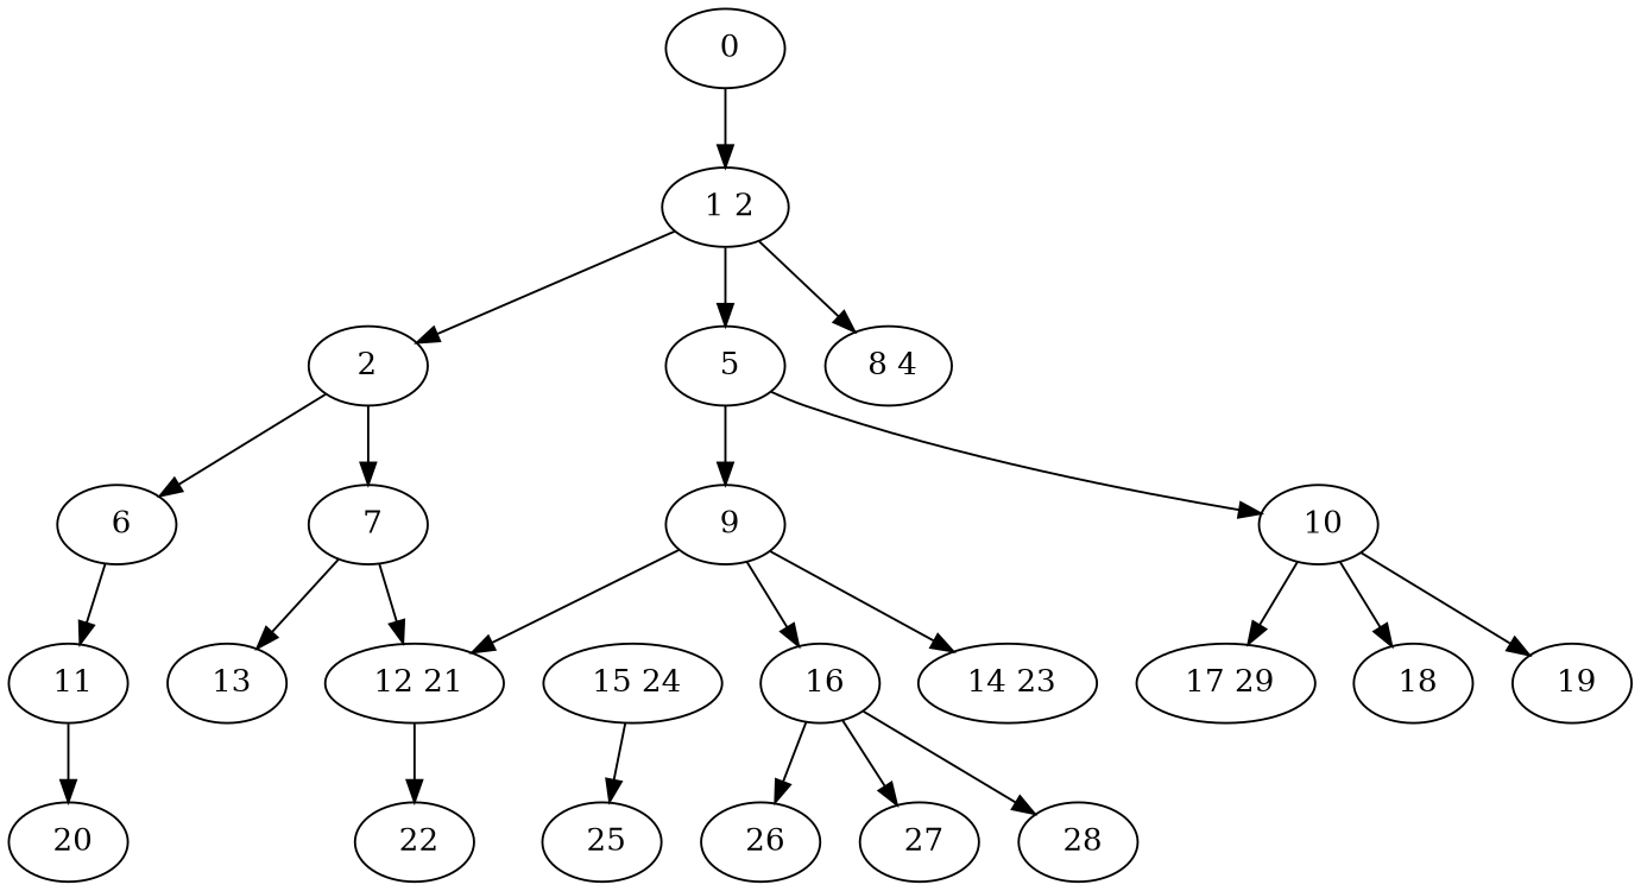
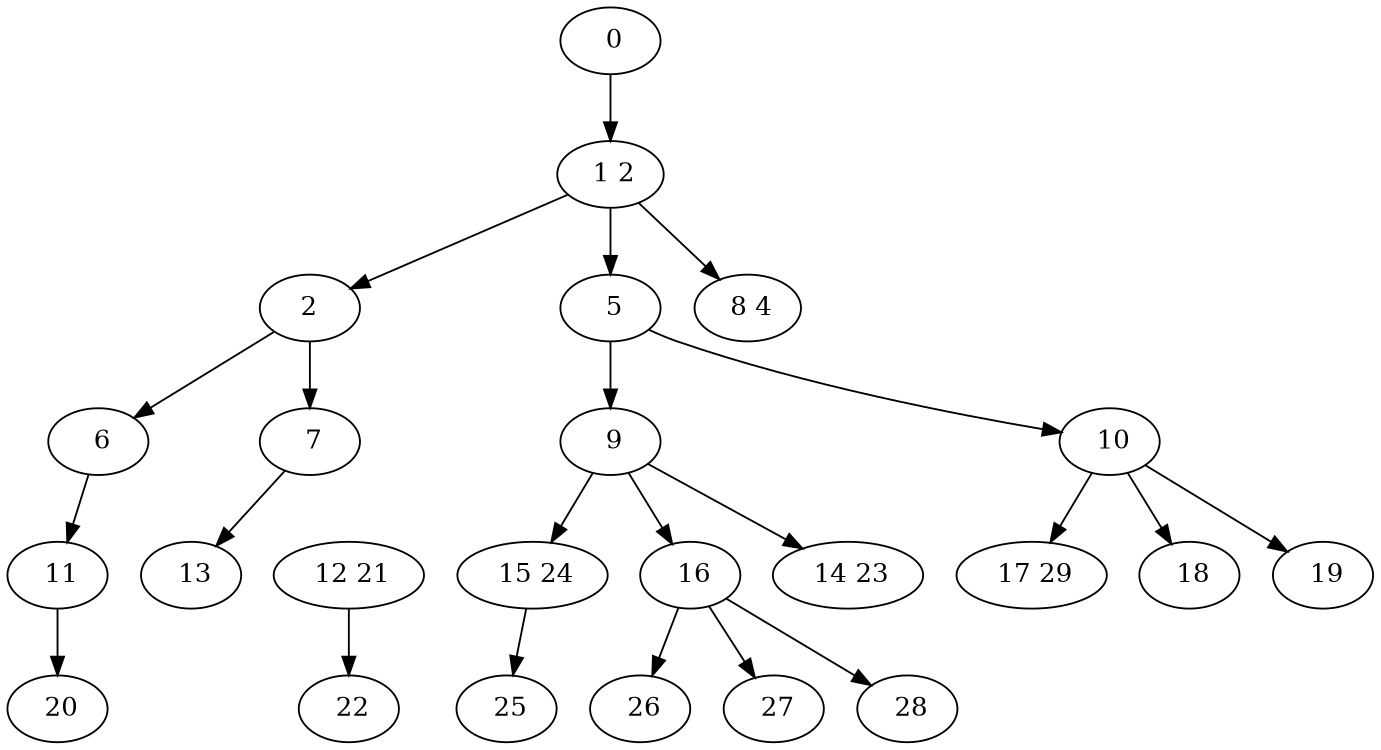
  digraph {
    " 0"
    " 1 2"
    n3 [label=2]
    " 5"
    " 8 4"
    " 6"
    " 7"
    " 9"
    " 10"
    " 11"
    " 13"
    " 12 21"
    " 15 24"
    " 16"
    " 14 23"
    " 17 29"
    " 18"
    " 19"
    " 22"
    " 20"
    " 25"
    " 26"
    " 27"
    " 28"
    " 0" -> " 1 2"
    " 1 2" -> n3
    " 1 2" -> " 5"
    " 1 2" -> " 8 4"
    n3 -> " 6"
    n3 -> " 7"
    " 5" -> " 9"
    " 5" -> " 10"
    " 6" -> " 11"
    " 7" -> " 13"
-   " 7" -> " 12 21"
-   " 9" -> " 12 21"
+   " 9" -> " 15 24"
    " 9" -> " 16"
    " 9" -> " 14 23"
    " 10" -> " 17 29"
    " 10" -> " 18"
    " 10" -> " 19"
    " 11" -> " 20"
    " 12 21" -> " 22"
    " 15 24" -> " 25"
    " 16" -> " 26"
    " 16" -> " 27"
    " 16" -> " 28"
  }
